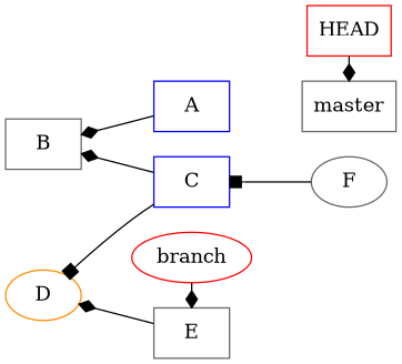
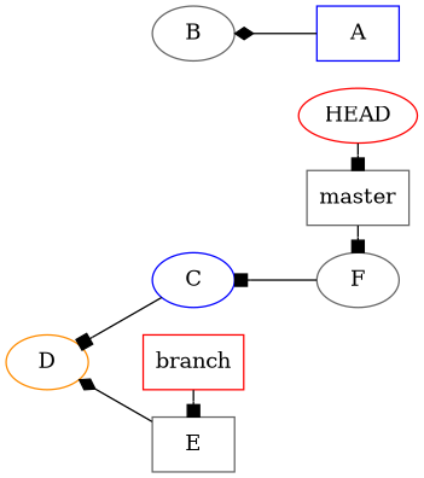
  digraph {
    rankdir=RL
    node [color=gray40 shape=box]
    edge [arrowhead=diamond]
    E
-   branch [color=red rank=3 shape=ellipse]
+   branch [color=red rank=3]
    F [shape=""]
    master [rank=3]
-   HEAD [color=red rank=3]
+   HEAD [color=red rank=3 shape=ellipse]
    D [color=darkorange shape=""]
-   C [color=blue]
-   B
+   C [color=blue shape=""]
+   B [shape=""]
    A [color=blue]
    subgraph sub_1 {
      rank=same
      E
      branch
    }
    subgraph sub_2 {
      rank=same
      F
      master
      HEAD
    }
    E -> D
-   branch -> E
+   branch -> E [arrowhead=box]
    F -> C [arrowhead=box]
-   HEAD -> master
+   master -> F [arrowhead=box]
+   HEAD -> master [arrowhead=box]
    C -> D [arrowhead=box]
-   C -> B
    A -> B
  }
